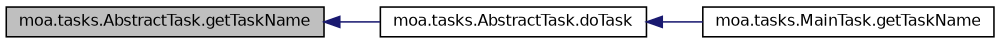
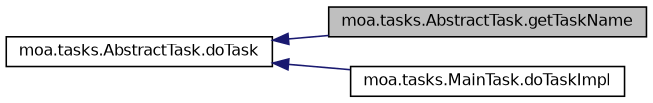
  digraph {
    rankdir=LR
    node [color=black fillcolor=white fontname=Helvetica fontsize=10 shape=record style=filled]
    edge [color=midnightblue dir=back fontname=Helvetica fontsize=10 labelfontname=Helvetica labelfontsize=10 style=solid]
    n1 [fillcolor=grey75 fontcolor=black height=0.2 label="moa.tasks.AbstractTask.getTaskName" width=0.4]
    n2 [height=0.2 label="moa.tasks.AbstractTask.doTask" width=0.4]
-   n3 [height=0.2 label="moa.tasks.MainTask.getTaskName" width=0.4]
-   n1 -> n2
+   n3 [height=0.2 label="moa.tasks.MainTask.doTaskImpl" width=0.4]
+   n2 -> n1
    n2 -> n3
  }
